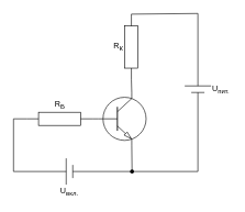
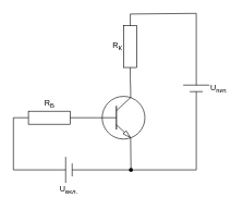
  <mxCell id="0" />
  <mxCell id="1" parent="0" />
  <mxCell id="2" value="" style="verticalLabelPosition=bottom;shadow=0;dashed=0;align=center;html=1;verticalAlign=top;shape=mxgraph.electrical.transistors.npn_transistor_1;" vertex="1" parent="1"><mxGeometry x="140" y="140" width="90" height="80" as="geometry" /></mxCell>
  <mxCell id="3" value="" style="endArrow=none;html=1;rounded=0;entryX=0;entryY=0.5;entryDx=0;entryDy=0;entryPerimeter=0;exitX=1;exitY=0.5;exitDx=0;exitDy=0;exitPerimeter=0;" edge="1" target="2" parent="1" source="5"><mxGeometry width="50" height="50" relative="1" as="geometry"><mxPoint x="100" y="179.76" as="sourcePoint" /><mxPoint x="140" y="179.76" as="targetPoint" /></mxGeometry></mxCell>
  <mxCell id="4" value="" style="endArrow=none;html=1;rounded=0;entryX=0.7;entryY=1;entryDx=0;entryDy=0;entryPerimeter=0;" edge="1" target="2" parent="1"><mxGeometry width="50" height="50" relative="1" as="geometry"><mxPoint x="110" y="260" as="sourcePoint" /><mxPoint x="209.545" y="150" as="targetPoint" /><Array as="points"><mxPoint x="200" y="260" /></Array></mxGeometry></mxCell>
- <mxCell id="5" value="R&lt;sub&gt;Б&lt;/sub&gt;" style="pointerEvents=1;verticalLabelPosition=top;shadow=0;dashed=0;align=center;html=1;verticalAlign=bottom;shape=mxgraph.electrical.resistors.resistor_1;horizontal=1;fixDash=0;noLabel=0;labelPosition=center;" vertex="1" parent="1"><mxGeometry x="40" y="170" width="100" height="20" as="geometry" /></mxCell>
+ <mxCell id="5" value="R&lt;sub&gt;Б&lt;/sub&gt;" style="pointerEvents=1;verticalLabelPosition=top;shadow=0;dashed=0;align=center;html=1;verticalAlign=bottom;shape=mxgraph.electrical.resistors.resistor_1;horizontal=1;fixDash=0;noLabel=0;labelPosition=center;" vertex="1" parent="1"><mxGeometry x="25" y="170" width="100" height="20" as="geometry" /></mxCell>
  <mxCell id="6" value="" style="endArrow=none;html=1;rounded=0;entryX=0;entryY=0.5;entryDx=0;entryDy=0;entryPerimeter=0;" edge="1" parent="1" target="5"><mxGeometry width="50" height="50" relative="1" as="geometry"><mxPoint x="100" y="260" as="sourcePoint" /><mxPoint x="20" y="120" as="targetPoint" /><Array as="points"><mxPoint x="20" y="260" /><mxPoint x="20" y="180" /></Array></mxGeometry></mxCell>
  <mxCell id="7" value="" style="endArrow=none;html=1;rounded=0;" edge="1" parent="1"><mxGeometry width="50" height="50" relative="1" as="geometry"><mxPoint x="100" y="240" as="sourcePoint" /><mxPoint x="100" y="280" as="targetPoint" /></mxGeometry></mxCell>
  <mxCell id="8" value="" style="endArrow=none;html=1;rounded=0;" edge="1" parent="1"><mxGeometry width="50" height="50" relative="1" as="geometry"><mxPoint x="110" y="250" as="sourcePoint" /><mxPoint x="110" y="270" as="targetPoint" /></mxGeometry></mxCell>
  <mxCell id="9" value="U&lt;sub&gt;вкл.&lt;/sub&gt;" style="text;html=1;strokeColor=none;fillColor=none;align=center;verticalAlign=middle;whiteSpace=wrap;rounded=0;" vertex="1" parent="1"><mxGeometry x="90" y="280" width="30" height="20" as="geometry" /></mxCell>
  <mxCell id="10" value="" style="shape=waypoint;sketch=0;fillStyle=solid;size=6;pointerEvents=1;points=[];fillColor=none;resizable=0;rotatable=0;perimeter=centerPerimeter;snapToPoint=1;" vertex="1" parent="1"><mxGeometry x="180" y="240" width="40" height="40" as="geometry" /></mxCell>
  <mxCell id="11" value="" style="endArrow=none;html=1;rounded=0;" edge="1" parent="1" target="10"><mxGeometry width="50" height="50" relative="1" as="geometry"><mxPoint x="300" y="140" as="sourcePoint" /><mxPoint x="279.545" y="180" as="targetPoint" /><Array as="points"><mxPoint x="300" y="260" /></Array></mxGeometry></mxCell>
  <mxCell id="12" value="" style="endArrow=none;html=1;rounded=0;" edge="1" parent="1"><mxGeometry width="50" height="50" relative="1" as="geometry"><mxPoint x="280" y="130" as="sourcePoint" /><mxPoint x="320" y="130" as="targetPoint" /></mxGeometry></mxCell>
  <mxCell id="13" value="" style="endArrow=none;html=1;rounded=0;" edge="1" parent="1"><mxGeometry width="50" height="50" relative="1" as="geometry"><mxPoint x="290" y="140" as="sourcePoint" /><mxPoint x="310" y="140" as="targetPoint" /></mxGeometry></mxCell>
  <mxCell id="14" value="R&lt;sub&gt;К&lt;/sub&gt;" style="pointerEvents=1;verticalLabelPosition=top;shadow=0;dashed=0;align=center;html=1;verticalAlign=middle;shape=mxgraph.electrical.resistors.resistor_1;horizontal=0;fixDash=0;noLabel=0;rotation=90;labelPosition=center;" vertex="1" parent="1"><mxGeometry x="149" y="61" width="100" height="20" as="geometry" /></mxCell>
  <mxCell id="15" value="" style="endArrow=none;html=1;rounded=0;entryX=0.7;entryY=0;entryDx=0;entryDy=0;entryPerimeter=0;exitX=1;exitY=0.5;exitDx=0;exitDy=0;exitPerimeter=0;" edge="1" parent="1" source="14" target="2"><mxGeometry width="50" height="50" relative="1" as="geometry"><mxPoint x="200" y="120" as="sourcePoint" /><mxPoint x="250" y="70" as="targetPoint" /></mxGeometry></mxCell>
  <mxCell id="16" value="" style="endArrow=none;html=1;rounded=0;exitX=0;exitY=0.5;exitDx=0;exitDy=0;exitPerimeter=0;" edge="1" parent="1" source="14"><mxGeometry width="50" height="50" relative="1" as="geometry"><mxPoint x="400" y="10" as="sourcePoint" /><mxPoint x="300" y="130" as="targetPoint" /><Array as="points"><mxPoint x="300" y="20" /></Array></mxGeometry></mxCell>
  <mxCell id="17" value="U&lt;sub&gt;пит.&lt;/sub&gt;" style="text;html=1;strokeColor=none;fillColor=none;align=center;verticalAlign=middle;whiteSpace=wrap;rounded=0;" vertex="1" parent="1"><mxGeometry x="320" y="120" width="30" height="30" as="geometry" /></mxCell>
